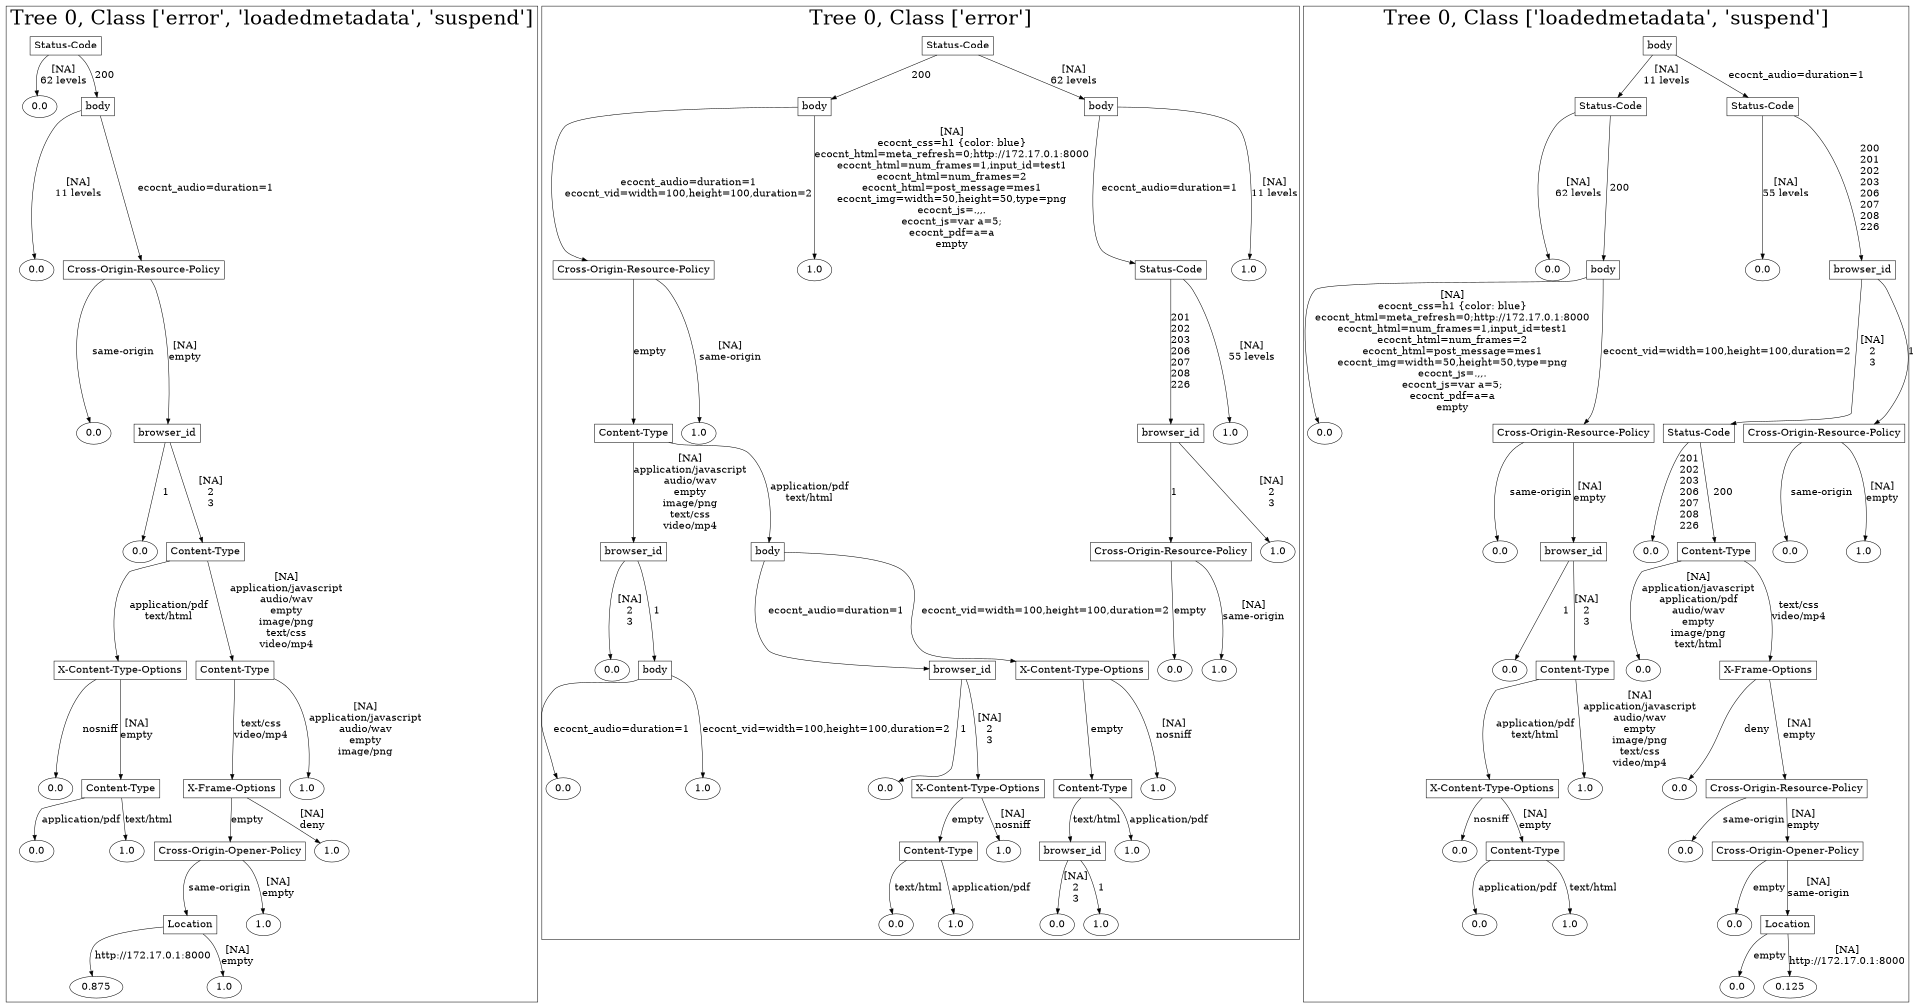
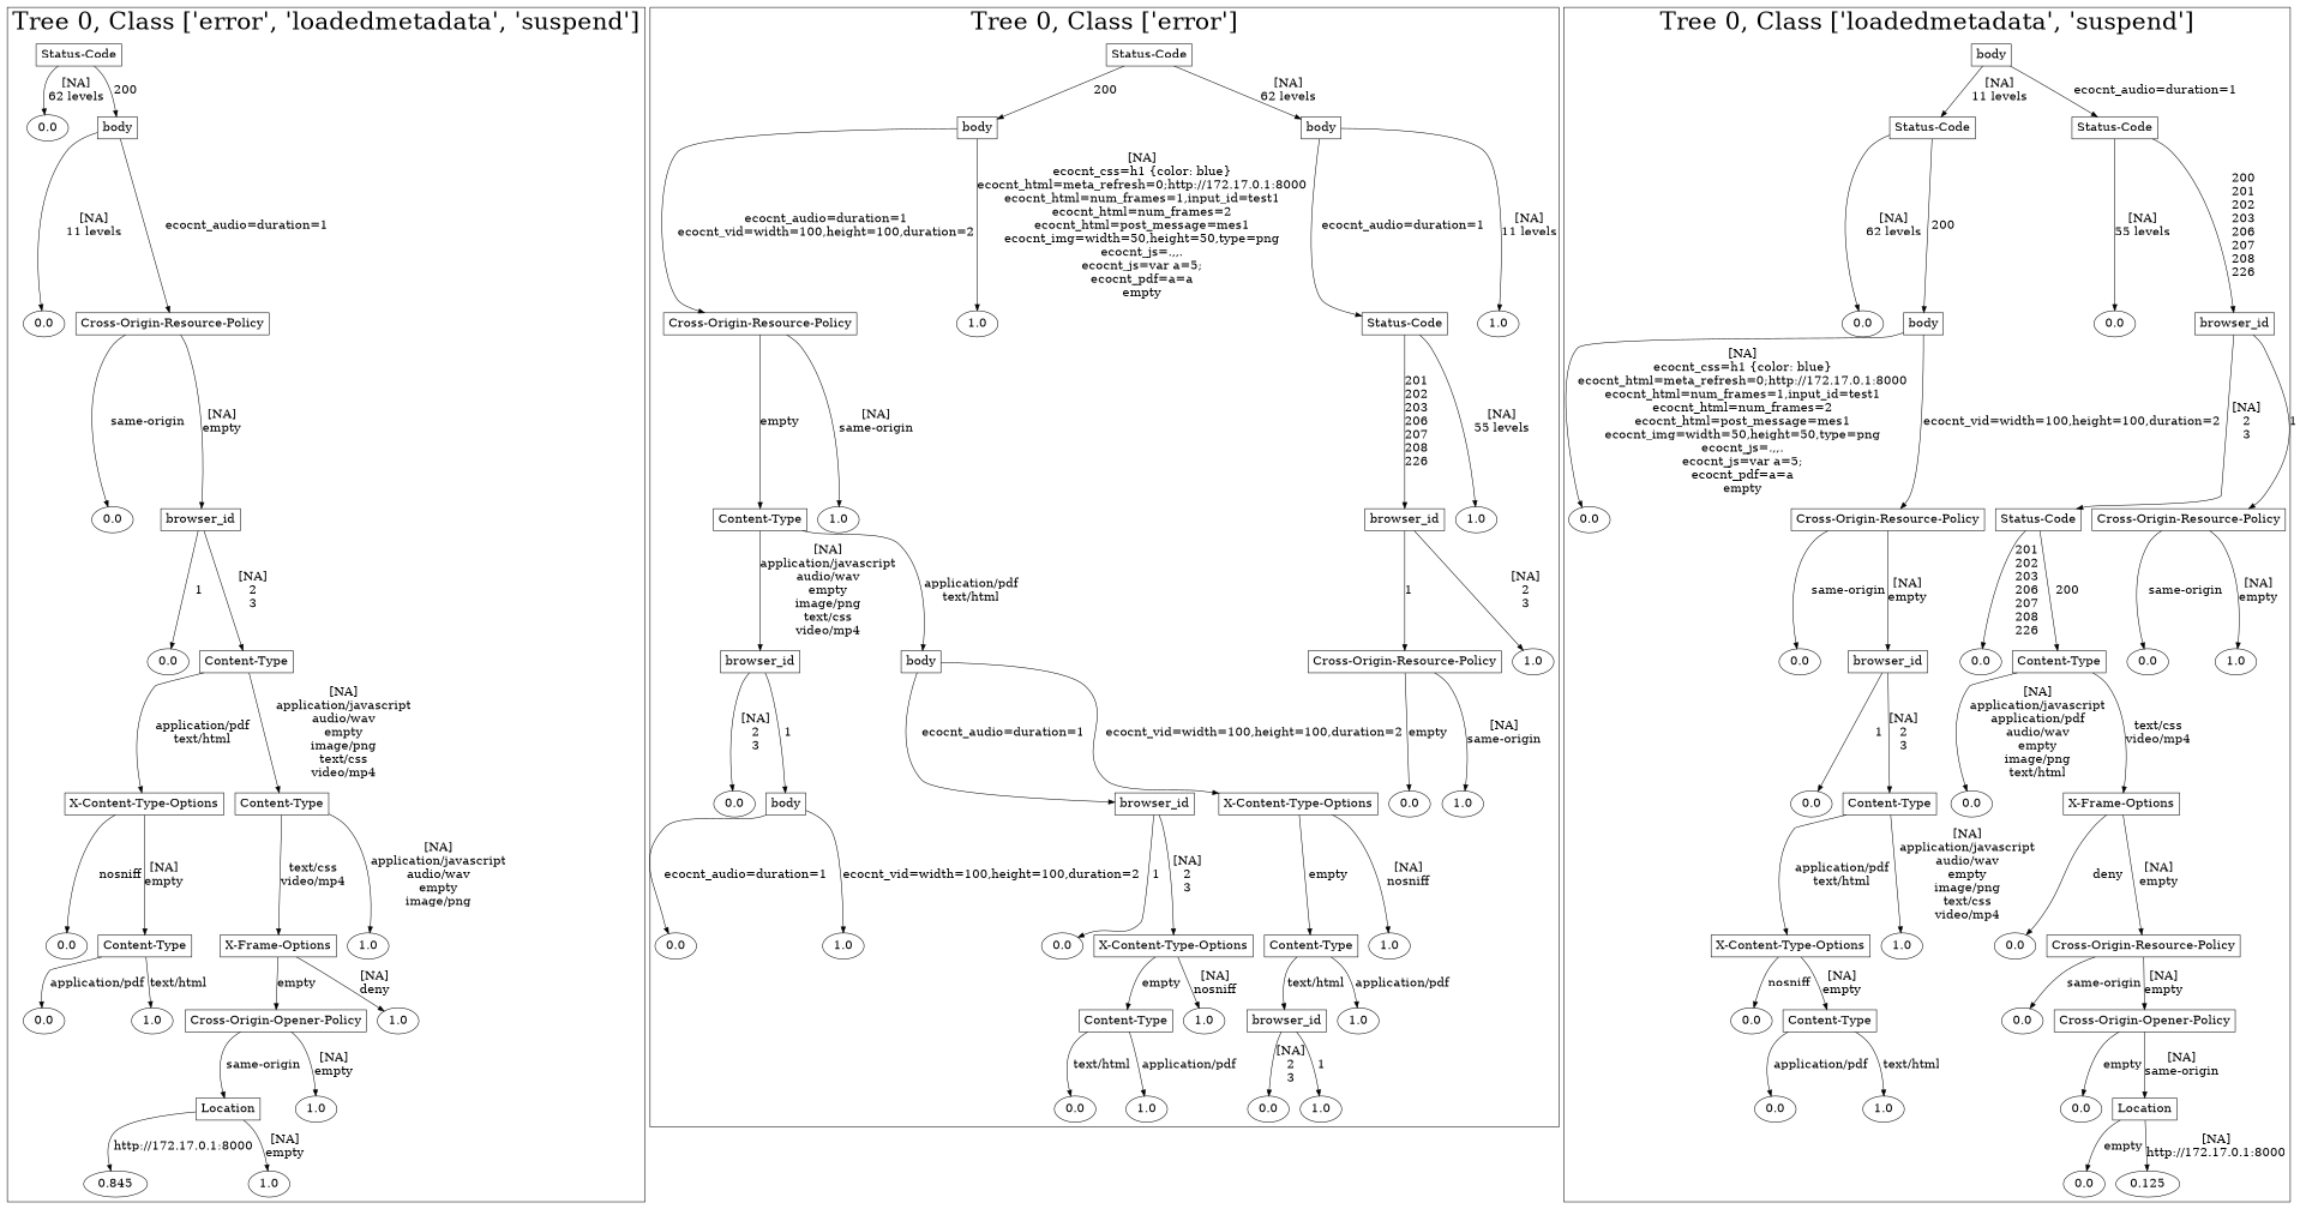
  digraph {
    node [fontsize=20]
    edge [fontsize=20]
    n1 [label="Status-Code" shape=box]
    n2 [label=0.0]
    n3 [label=body shape=box]
    n4 [label=0.0]
    n5 [label="Cross-Origin-Resource-Policy" shape=box]
    n6 [label=0.0]
    n7 [label=browser_id shape=box]
    n8 [label=0.0]
    n9 [label="Content-Type" shape=box]
    n10 [label="X-Content-Type-Options" shape=box]
    n11 [label="Content-Type" shape=box]
    n12 [label=0.0]
    n13 [label="Content-Type" shape=box]
    n14 [label="X-Frame-Options" shape=box]
    n15 [label=1.0]
    n16 [label=0.0]
    n17 [label=1.0]
    n18 [label="Cross-Origin-Opener-Policy" shape=box]
    n19 [label=1.0]
    n20 [label=Location shape=box]
    n21 [label=1.0]
-   n22 [label=0.875]
+   n22 [label=0.845]
    n23 [label=1.0]
    n24 [label="Status-Code" shape=box]
    n25 [label=body shape=box]
    n26 [label=body shape=box]
    n27 [label="Cross-Origin-Resource-Policy" shape=box]
    n28 [label=1.0]
    n29 [label="Status-Code" shape=box]
    n30 [label=1.0]
    n31 [label="Content-Type" shape=box]
    n32 [label=1.0]
    n33 [label=browser_id shape=box]
    n34 [label=1.0]
    n35 [label=browser_id shape=box]
    n36 [label=body shape=box]
    n37 [label="Cross-Origin-Resource-Policy" shape=box]
    n38 [label=1.0]
    n39 [label=0.0]
    n40 [label=body shape=box]
    n41 [label=browser_id shape=box]
    n42 [label="X-Content-Type-Options" shape=box]
    n43 [label=0.0]
    n44 [label=1.0]
    n45 [label=0.0]
    n46 [label=1.0]
    n47 [label=0.0]
    n48 [label="X-Content-Type-Options" shape=box]
    n49 [label="Content-Type" shape=box]
    n50 [label=1.0]
    n51 [label="Content-Type" shape=box]
    n52 [label=1.0]
    n53 [label=browser_id shape=box]
    n54 [label=1.0]
    n55 [label=0.0]
    n56 [label=1.0]
    n57 [label=0.0]
    n58 [label=1.0]
    n59 [label=body shape=box]
    n60 [label="Status-Code" shape=box]
    n61 [label="Status-Code" shape=box]
    n62 [label=0.0]
    n63 [label=body shape=box]
    n64 [label=0.0]
    n65 [label=browser_id shape=box]
    n66 [label=0.0]
    n67 [label="Cross-Origin-Resource-Policy" shape=box]
    n68 [label="Status-Code" shape=box]
    n69 [label="Cross-Origin-Resource-Policy" shape=box]
    n70 [label=0.0]
    n71 [label=browser_id shape=box]
    n72 [label=0.0]
    n73 [label="Content-Type" shape=box]
    n74 [label=0.0]
    n75 [label=1.0]
    n76 [label=0.0]
    n77 [label="Content-Type" shape=box]
    n78 [label=0.0]
    n79 [label="X-Frame-Options" shape=box]
    n80 [label="X-Content-Type-Options" shape=box]
    n81 [label=1.0]
    n82 [label=0.0]
    n83 [label="Cross-Origin-Resource-Policy" shape=box]
    n84 [label=0.0]
    n85 [label="Content-Type" shape=box]
    n86 [label=0.0]
    n87 [label="Cross-Origin-Opener-Policy" shape=box]
    n88 [label=0.0]
    n89 [label=1.0]
    n90 [label=0.0]
    n91 [label=Location shape=box]
    n92 [label=0.0]
    n93 [label=0.125]
    subgraph cluster_1 {
      fontsize=40
      label="Tree 0, Class ['error', 'loadedmetadata', 'suspend']"
      subgraph sub_2 {
        fontsize=40
        label="Tree 0, Class ['error', 'loadedmetadata', 'suspend']"
        n1
      }
      subgraph sub_3 {
        fontsize=40
        label="Tree 0, Class ['error', 'loadedmetadata', 'suspend']"
        n2
        n3
      }
      subgraph sub_4 {
        fontsize=40
        label="Tree 0, Class ['error', 'loadedmetadata', 'suspend']"
        n4
        n5
      }
      subgraph sub_5 {
        fontsize=40
        label="Tree 0, Class ['error', 'loadedmetadata', 'suspend']"
        n6
        n7
      }
      subgraph sub_6 {
        fontsize=40
        label="Tree 0, Class ['error', 'loadedmetadata', 'suspend']"
        n8
        n9
      }
      subgraph sub_7 {
        fontsize=40
        label="Tree 0, Class ['error', 'loadedmetadata', 'suspend']"
        n10
        n11
      }
      subgraph sub_8 {
        fontsize=40
        label="Tree 0, Class ['error', 'loadedmetadata', 'suspend']"
        n12
        n13
        n14
        n15
      }
      subgraph sub_9 {
        fontsize=40
        label="Tree 0, Class ['error', 'loadedmetadata', 'suspend']"
        n16
        n17
        n18
        n19
      }
      subgraph sub_10 {
        fontsize=40
        label="Tree 0, Class ['error', 'loadedmetadata', 'suspend']"
        n20
        n21
      }
      subgraph sub_11 {
        fontsize=40
        label="Tree 0, Class ['error', 'loadedmetadata', 'suspend']"
        n22
        n23
      }
    }
    subgraph cluster_12 {
      fontsize=40
      label="Tree 0, Class ['error']"
      subgraph sub_13 {
        fontsize=40
        label="Tree 0, Class ['error']"
        n24
      }
      subgraph sub_14 {
        fontsize=40
        label="Tree 0, Class ['error']"
        n25
        n26
      }
      subgraph sub_15 {
        fontsize=40
        label="Tree 0, Class ['error']"
        n27
        n28
        n29
        n30
      }
      subgraph sub_16 {
        fontsize=40
        label="Tree 0, Class ['error']"
        n31
        n32
        n33
        n34
      }
      subgraph sub_17 {
        fontsize=40
        label="Tree 0, Class ['error']"
        n35
        n36
        n37
        n38
      }
      subgraph sub_18 {
        fontsize=40
        label="Tree 0, Class ['error']"
        n39
        n40
        n41
        n42
        n43
        n44
      }
      subgraph sub_19 {
        fontsize=40
        label="Tree 0, Class ['error']"
        n45
        n46
        n47
        n48
        n49
        n50
      }
      subgraph sub_20 {
        fontsize=40
        label="Tree 0, Class ['error']"
        n51
        n52
        n53
        n54
      }
      subgraph sub_21 {
        fontsize=40
        label="Tree 0, Class ['error']"
        n55
        n56
        n57
        n58
      }
    }
    subgraph cluster_22 {
      fontsize=40
      label="Tree 0, Class ['loadedmetadata', 'suspend']"
      subgraph sub_23 {
        fontsize=40
        label="Tree 0, Class ['loadedmetadata', 'suspend']"
        n59
      }
      subgraph sub_24 {
        fontsize=40
        label="Tree 0, Class ['loadedmetadata', 'suspend']"
        n60
        n61
      }
      subgraph sub_25 {
        fontsize=40
        label="Tree 0, Class ['loadedmetadata', 'suspend']"
        n62
        n63
        n64
        n65
      }
      subgraph sub_26 {
        fontsize=40
        label="Tree 0, Class ['loadedmetadata', 'suspend']"
        n66
        n67
        n68
        n69
      }
      subgraph sub_27 {
        fontsize=40
        label="Tree 0, Class ['loadedmetadata', 'suspend']"
        n70
        n71
        n72
        n73
        n74
        n75
      }
      subgraph sub_28 {
        fontsize=40
        label="Tree 0, Class ['loadedmetadata', 'suspend']"
        n76
        n77
        n78
        n79
      }
      subgraph sub_29 {
        fontsize=40
        label="Tree 0, Class ['loadedmetadata', 'suspend']"
        n80
        n81
        n82
        n83
      }
      subgraph sub_30 {
        fontsize=40
        label="Tree 0, Class ['loadedmetadata', 'suspend']"
        n84
        n85
        n86
        n87
      }
      subgraph sub_31 {
        fontsize=40
        label="Tree 0, Class ['loadedmetadata', 'suspend']"
        n88
        n89
        n90
        n91
      }
      subgraph sub_32 {
        fontsize=40
        label="Tree 0, Class ['loadedmetadata', 'suspend']"
        n92
        n93
      }
    }
    n1 -> n2 [label="[NA]\n62 levels\n"]
    n1 -> n3 [label="200\n"]
    n3 -> n4 [label="[NA]\n11 levels\n"]
    n3 -> n5 [label="ecocnt_audio=duration=1\n"]
    n5 -> n6 [label="same-origin\n"]
    n5 -> n7 [label="[NA]\nempty\n"]
    n7 -> n8 [label="1\n"]
    n7 -> n9 [label="[NA]\n2\n3\n"]
    n9 -> n10 [label="application/pdf\ntext/html\n"]
    n9 -> n11 [label="[NA]\napplication/javascript\naudio/wav\nempty\nimage/png\ntext/css\nvideo/mp4\n"]
    n10 -> n12 [label="nosniff\n"]
    n10 -> n13 [label="[NA]\nempty\n"]
    n11 -> n14 [label="text/css\nvideo/mp4\n"]
    n11 -> n15 [label="[NA]\napplication/javascript\naudio/wav\nempty\nimage/png\n"]
    n13 -> n16 [label="application/pdf\n"]
    n13 -> n17 [label="text/html\n"]
    n14 -> n18 [label="empty\n"]
    n14 -> n19 [label="[NA]\ndeny\n"]
    n18 -> n20 [label="same-origin\n"]
    n18 -> n21 [label="[NA]\nempty\n"]
    n20 -> n22 [label="http://172.17.0.1:8000\n"]
    n20 -> n23 [label="[NA]\nempty\n"]
    n24 -> n25 [label="200\n"]
    n24 -> n26 [label="[NA]\n62 levels\n"]
    n25 -> n27 [label="ecocnt_audio=duration=1\necocnt_vid=width=100,height=100,duration=2\n"]
    n25 -> n28 [label="[NA]\necocnt_css=h1 {color: blue}\necocnt_html=meta_refresh=0;http://172.17.0.1:8000\necocnt_html=num_frames=1,input_id=test1\necocnt_html=num_frames=2\necocnt_html=post_message=mes1\necocnt_img=width=50,height=50,type=png\necocnt_js=.,,.\necocnt_js=var a=5;\necocnt_pdf=a=a\nempty\n"]
    n26 -> n29 [label="ecocnt_audio=duration=1\n"]
    n26 -> n30 [label="[NA]\n11 levels\n"]
    n27 -> n31 [label="empty\n"]
    n27 -> n32 [label="[NA]\nsame-origin\n"]
    n29 -> n33 [label="201\n202\n203\n206\n207\n208\n226\n"]
    n29 -> n34 [label="[NA]\n55 levels\n"]
    n31 -> n35 [label="[NA]\napplication/javascript\naudio/wav\nempty\nimage/png\ntext/css\nvideo/mp4\n"]
    n31 -> n36 [label="application/pdf\ntext/html\n"]
    n33 -> n37 [label="1\n"]
    n33 -> n38 [label="[NA]\n2\n3\n"]
    n35 -> n39 [label="[NA]\n2\n3\n"]
    n35 -> n40 [label="1\n"]
    n36 -> n41 [label="ecocnt_audio=duration=1\n"]
    n36 -> n42 [label="ecocnt_vid=width=100,height=100,duration=2\n"]
    n37 -> n43 [label="empty\n"]
    n37 -> n44 [label="[NA]\nsame-origin\n"]
    n40 -> n45 [label="ecocnt_audio=duration=1\n"]
    n40 -> n46 [label="ecocnt_vid=width=100,height=100,duration=2\n"]
    n41 -> n47 [label="1\n"]
    n41 -> n48 [label="[NA]\n2\n3\n"]
    n42 -> n49 [label="empty\n"]
    n42 -> n50 [label="[NA]\nnosniff\n"]
    n48 -> n51 [label="empty\n"]
    n48 -> n52 [label="[NA]\nnosniff\n"]
    n49 -> n53 [label="text/html\n"]
    n49 -> n54 [label="application/pdf\n"]
    n51 -> n55 [label="text/html\n"]
    n51 -> n56 [label="application/pdf\n"]
    n53 -> n57 [label="[NA]\n2\n3\n"]
    n53 -> n58 [label="1\n"]
    n59 -> n60 [label="[NA]\n11 levels\n"]
    n59 -> n61 [label="ecocnt_audio=duration=1\n"]
    n60 -> n62 [label="[NA]\n62 levels\n"]
    n60 -> n63 [label="200\n"]
    n61 -> n64 [label="[NA]\n55 levels\n"]
    n61 -> n65 [label="200\n201\n202\n203\n206\n207\n208\n226\n"]
    n63 -> n66 [label="[NA]\necocnt_css=h1 {color: blue}\necocnt_html=meta_refresh=0;http://172.17.0.1:8000\necocnt_html=num_frames=1,input_id=test1\necocnt_html=num_frames=2\necocnt_html=post_message=mes1\necocnt_img=width=50,height=50,type=png\necocnt_js=.,,.\necocnt_js=var a=5;\necocnt_pdf=a=a\nempty\n"]
    n63 -> n67 [label="ecocnt_vid=width=100,height=100,duration=2\n"]
    n65 -> n68 [label="[NA]\n2\n3\n"]
    n65 -> n69 [label="1\n"]
    n67 -> n70 [label="same-origin\n"]
    n67 -> n71 [label="[NA]\nempty\n"]
    n68 -> n72 [label="201\n202\n203\n206\n207\n208\n226\n"]
    n68 -> n73 [label="200\n"]
    n69 -> n74 [label="same-origin\n"]
    n69 -> n75 [label="[NA]\nempty\n"]
    n71 -> n76 [label="1\n"]
    n71 -> n77 [label="[NA]\n2\n3\n"]
    n73 -> n78 [label="[NA]\napplication/javascript\napplication/pdf\naudio/wav\nempty\nimage/png\ntext/html\n"]
    n73 -> n79 [label="text/css\nvideo/mp4\n"]
    n77 -> n80 [label="application/pdf\ntext/html\n"]
    n77 -> n81 [label="[NA]\napplication/javascript\naudio/wav\nempty\nimage/png\ntext/css\nvideo/mp4\n"]
    n79 -> n82 [label="deny\n"]
    n79 -> n83 [label="[NA]\nempty\n"]
    n80 -> n84 [label="nosniff\n"]
    n80 -> n85 [label="[NA]\nempty\n"]
    n83 -> n86 [label="same-origin\n"]
    n83 -> n87 [label="[NA]\nempty\n"]
    n85 -> n88 [label="application/pdf\n"]
    n85 -> n89 [label="text/html\n"]
    n87 -> n90 [label="empty\n"]
    n87 -> n91 [label="[NA]\nsame-origin\n"]
    n91 -> n92 [label="empty\n"]
    n91 -> n93 [label="[NA]\nhttp://172.17.0.1:8000\n"]
  }
